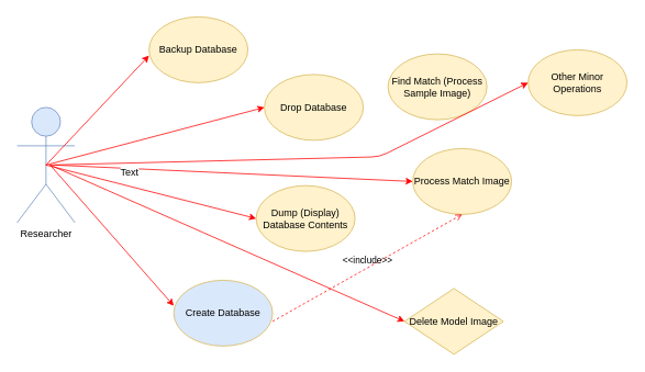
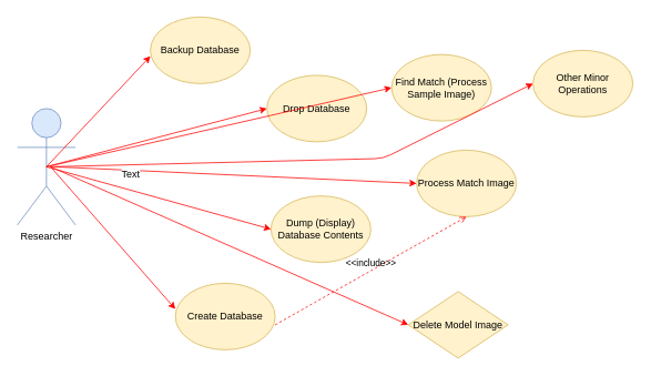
  <mxCell id="0" />
  <mxCell id="1" parent="0" />
  <mxCell id="2" value="Researcher" style="shape=umlActor;verticalLabelPosition=bottom;labelBackgroundColor=#ffffff;verticalAlign=top;html=1;fillColor=#dae8fc;strokeColor=#6c8ebf;" vertex="1" parent="1"><mxGeometry x="20" y="130" width="70" height="140" as="geometry" /></mxCell>
  <mxCell id="3" value="Backup Database" style="ellipse;whiteSpace=wrap;html=1;fillColor=#fff2cc;strokeColor=#d6b656;" vertex="1" parent="1"><mxGeometry x="180" y="20" width="120" height="80" as="geometry" /></mxCell>
  <mxCell id="4" value="" style="endArrow=classic;html=1;exitX=0.5;exitY=0.5;exitDx=0;exitDy=0;exitPerimeter=0;entryX=0;entryY=0.588;entryDx=0;entryDy=0;entryPerimeter=0;strokeColor=#FF0000;" edge="1" parent="1" source="2" target="3"><mxGeometry width="50" height="50" relative="1" as="geometry"><mxPoint x="150" y="185" as="sourcePoint" /><mxPoint x="200" y="135" as="targetPoint" /><Array as="points" /></mxGeometry></mxCell>
  <mxCell id="5" value="Drop Database" style="ellipse;whiteSpace=wrap;html=1;fillColor=#fff2cc;strokeColor=#d6b656;" vertex="1" parent="1"><mxGeometry x="320" y="90" width="120" height="80" as="geometry" /></mxCell>
  <mxCell id="6" value="" style="endArrow=classic;html=1;exitX=0.5;exitY=0.5;exitDx=0;exitDy=0;exitPerimeter=0;entryX=0;entryY=0.5;entryDx=0;entryDy=0;strokeColor=#FF0000;" edge="1" parent="1" source="2" target="5"><mxGeometry width="50" height="50" relative="1" as="geometry"><mxPoint x="85" y="170" as="sourcePoint" /><mxPoint x="190" y="77" as="targetPoint" /><Array as="points" /></mxGeometry></mxCell>
- <mxCell id="7" value="Dump (Display) Database Contents" style="ellipse;whiteSpace=wrap;html=1;fillColor=#fff2cc;strokeColor=#d6b656;" vertex="1" parent="1"><mxGeometry x="310" y="225" width="120" height="80" as="geometry" /></mxCell>
+ <mxCell id="7" value="Dump (Display) Database Contents" style="ellipse;whiteSpace=wrap;html=1;fillColor=#fff2cc;strokeColor=#d6b656;" vertex="1" parent="1"><mxGeometry x="325" y="235" width="120" height="80" as="geometry" /></mxCell>
  <mxCell id="8" value="" style="endArrow=classic;html=1;exitX=0.5;exitY=0.5;exitDx=0;exitDy=0;exitPerimeter=0;entryX=0;entryY=0.5;entryDx=0;entryDy=0;strokeColor=#FF0000;" edge="1" parent="1" source="2" target="7"><mxGeometry width="50" height="50" relative="1" as="geometry"><mxPoint x="85" y="170" as="sourcePoint" /><mxPoint x="310" y="160" as="targetPoint" /><Array as="points" /></mxGeometry></mxCell>
  <mxCell id="9" value="Find Match (Process Sample Image)" style="ellipse;whiteSpace=wrap;html=1;fillColor=#fff2cc;strokeColor=#d6b656;" vertex="1" parent="1"><mxGeometry x="470" y="65" width="120" height="80" as="geometry" /></mxCell>
+ <mxCell id="10" value="" style="endArrow=classic;html=1;exitX=0.5;exitY=0.5;exitDx=0;exitDy=0;exitPerimeter=0;entryX=0;entryY=0.5;entryDx=0;entryDy=0;strokeColor=#FF0000;" edge="1" parent="1" source="2" target="9"><mxGeometry width="50" height="50" relative="1" as="geometry"><mxPoint x="65" y="210" as="sourcePoint" /><mxPoint x="190" y="77" as="targetPoint" /><Array as="points" /></mxGeometry></mxCell>
  <mxCell id="11" value="Process Match Image" style="ellipse;whiteSpace=wrap;html=1;fillColor=#fff2cc;strokeColor=#d6b656;" vertex="1" parent="1"><mxGeometry x="500" y="180" width="120" height="80" as="geometry" /></mxCell>
  <mxCell id="12" value="" style="endArrow=classic;html=1;entryX=0;entryY=0.5;entryDx=0;entryDy=0;strokeColor=#FF0000;" edge="1" parent="1" target="11"><mxGeometry width="50" height="50" relative="1" as="geometry"><mxPoint x="65" y="200" as="sourcePoint" /><mxPoint x="510" y="60" as="targetPoint" /><Array as="points" /></mxGeometry></mxCell>
  <mxCell id="13" value="Text" style="text;html=1;resizable=0;points=[];align=center;verticalAlign=middle;labelBackgroundColor=#ffffff;" vertex="1" connectable="0" parent="12"><mxGeometry x="-0.581" y="-4" relative="1" as="geometry"><mxPoint as="offset" /></mxGeometry></mxCell>
  <mxCell id="14" value="Delete Model Image" style="rhombus;whiteSpace=wrap;html=1;fillColor=#fff2cc;strokeColor=#d6b656;" vertex="1" parent="1"><mxGeometry x="490" y="350" width="120" height="80" as="geometry" /></mxCell>
  <mxCell id="15" value="" style="endArrow=classic;html=1;entryX=0;entryY=0.5;entryDx=0;entryDy=0;strokeColor=#FF0000;" edge="1" parent="1" target="14"><mxGeometry width="50" height="50" relative="1" as="geometry"><mxPoint x="60" y="200" as="sourcePoint" /><mxPoint x="510" y="210" as="targetPoint" /><Array as="points" /></mxGeometry></mxCell>
  <mxCell id="16" value="Other Minor Operations" style="ellipse;whiteSpace=wrap;html=1;fillColor=#fff2cc;strokeColor=#d6b656;" vertex="1" parent="1"><mxGeometry x="640" y="60" width="120" height="80" as="geometry" /></mxCell>
  <mxCell id="17" value="" style="endArrow=classic;html=1;entryX=0;entryY=0.5;entryDx=0;entryDy=0;strokeColor=#FF0000;" edge="1" parent="1" target="16"><mxGeometry width="50" height="50" relative="1" as="geometry"><mxPoint x="60" y="200" as="sourcePoint" /><mxPoint x="510" y="210" as="targetPoint" /><Array as="points"><mxPoint x="460" y="190" /></Array></mxGeometry></mxCell>
- <mxCell id="18" value="Create Database" style="ellipse;whiteSpace=wrap;html=1;fillColor=#dae8fc;strokeColor=#d6b656;" vertex="1" parent="1"><mxGeometry x="210" y="340" width="120" height="80" as="geometry" /></mxCell>
+ <mxCell id="18" value="Create Database" style="ellipse;whiteSpace=wrap;html=1;fillColor=#fff2cc;strokeColor=#d6b656;" vertex="1" parent="1"><mxGeometry x="210" y="340" width="120" height="80" as="geometry" /></mxCell>
  <mxCell id="19" value="" style="endArrow=classic;html=1;entryX=0;entryY=0.388;entryDx=0;entryDy=0;strokeColor=#FF0000;entryPerimeter=0;" edge="1" parent="1" target="18"><mxGeometry width="50" height="50" relative="1" as="geometry"><mxPoint x="60" y="200" as="sourcePoint" /><mxPoint x="500" y="400" as="targetPoint" /><Array as="points" /></mxGeometry></mxCell>
  <mxCell id="20" value="&amp;lt;&amp;lt;include&amp;gt;&amp;gt;" style="edgeStyle=none;html=1;endArrow=open;verticalAlign=bottom;dashed=1;labelBackgroundColor=none;strokeColor=#FF0000;entryX=0.5;entryY=1;entryDx=0;entryDy=0;" edge="1" parent="1" target="11"><mxGeometry width="160" relative="1" as="geometry"><mxPoint x="330" y="390" as="sourcePoint" /><mxPoint x="490" y="390" as="targetPoint" /></mxGeometry></mxCell>
